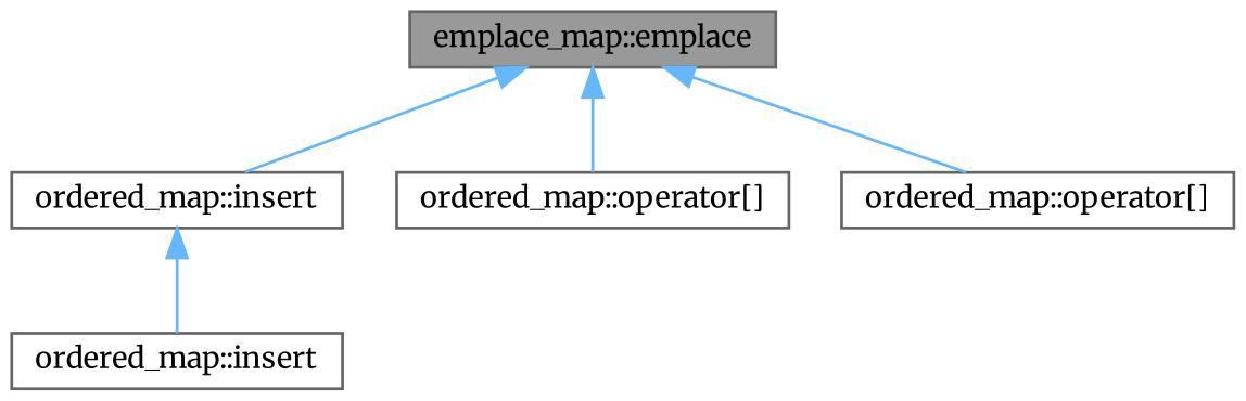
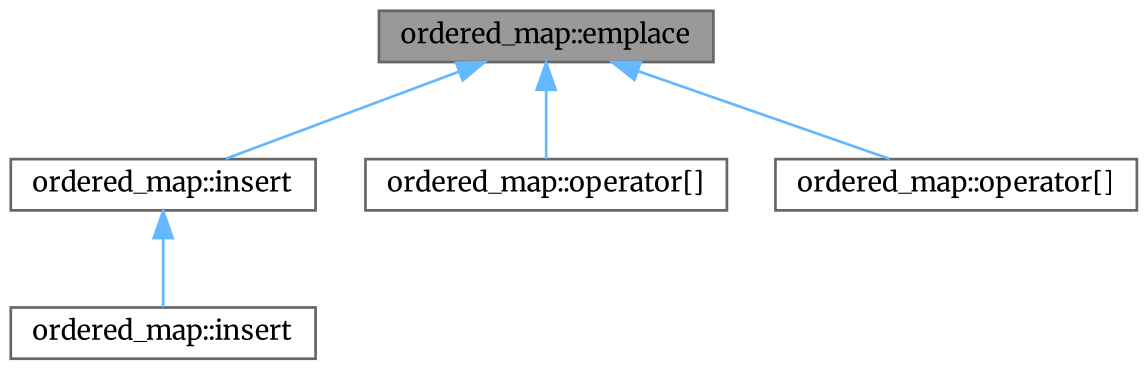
  digraph {
    rankdir=TB
    fontname=Merriweather
    node [color=grey40 fillcolor=white fontname=Merriweather fontsize=10 shape=box style=filled]
    edge [color=steelblue1 dir=back fontname=Merriweather fontsize=10 labelfontname=Helvetica labelfontsize=10 style=solid]
-   n1 [color=gray40 fillcolor=grey60 fontcolor=black height=0.2 label="emplace_map::emplace" width=0.4]
+   n1 [color=gray40 fillcolor=grey60 fontcolor=black height=0.2 label="ordered_map::emplace" width=0.4]
    n2 [height=0.2 label="ordered_map::insert" width=0.4]
    n3 [height=0.2 label="ordered_map::operator[]" width=0.4]
    n4 [height=0.2 label="ordered_map::operator[]" width=0.4]
    n5 [height=0.2 label="ordered_map::insert" width=0.4]
    n1 -> n2
    n1 -> n3
    n1 -> n4
    n2 -> n5
  }
